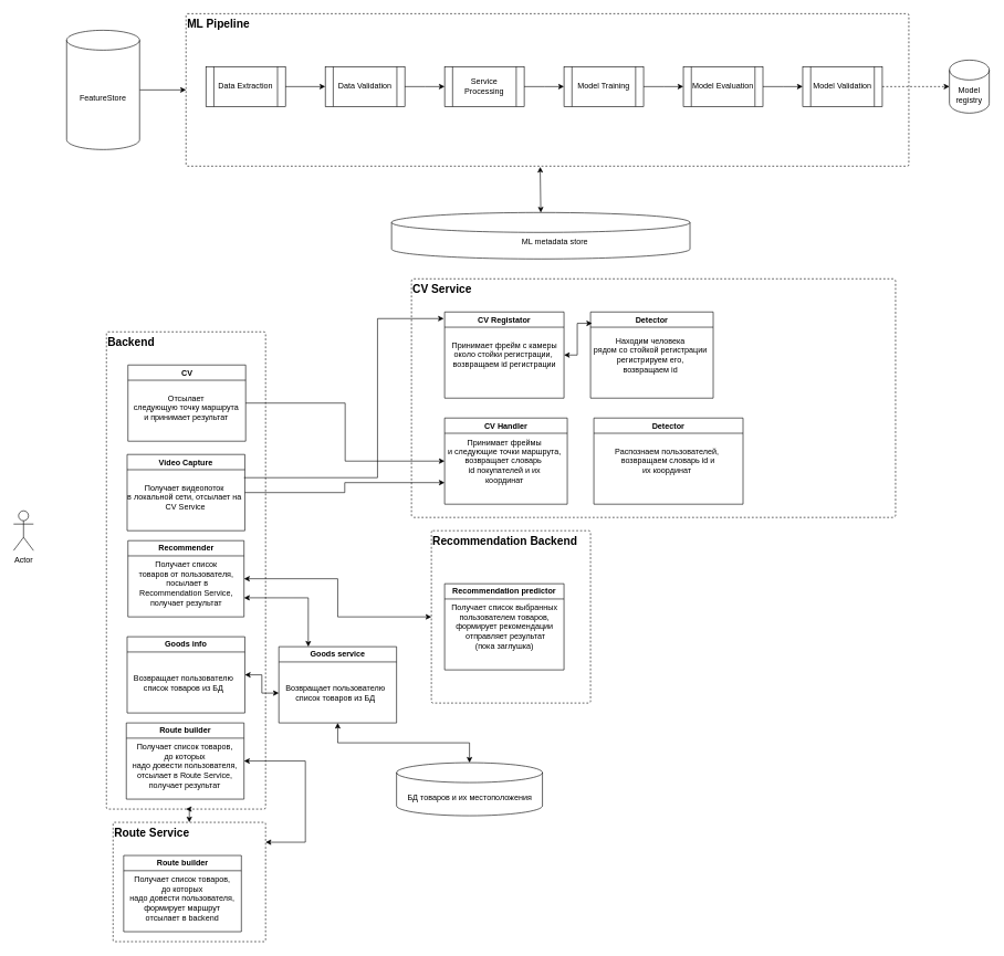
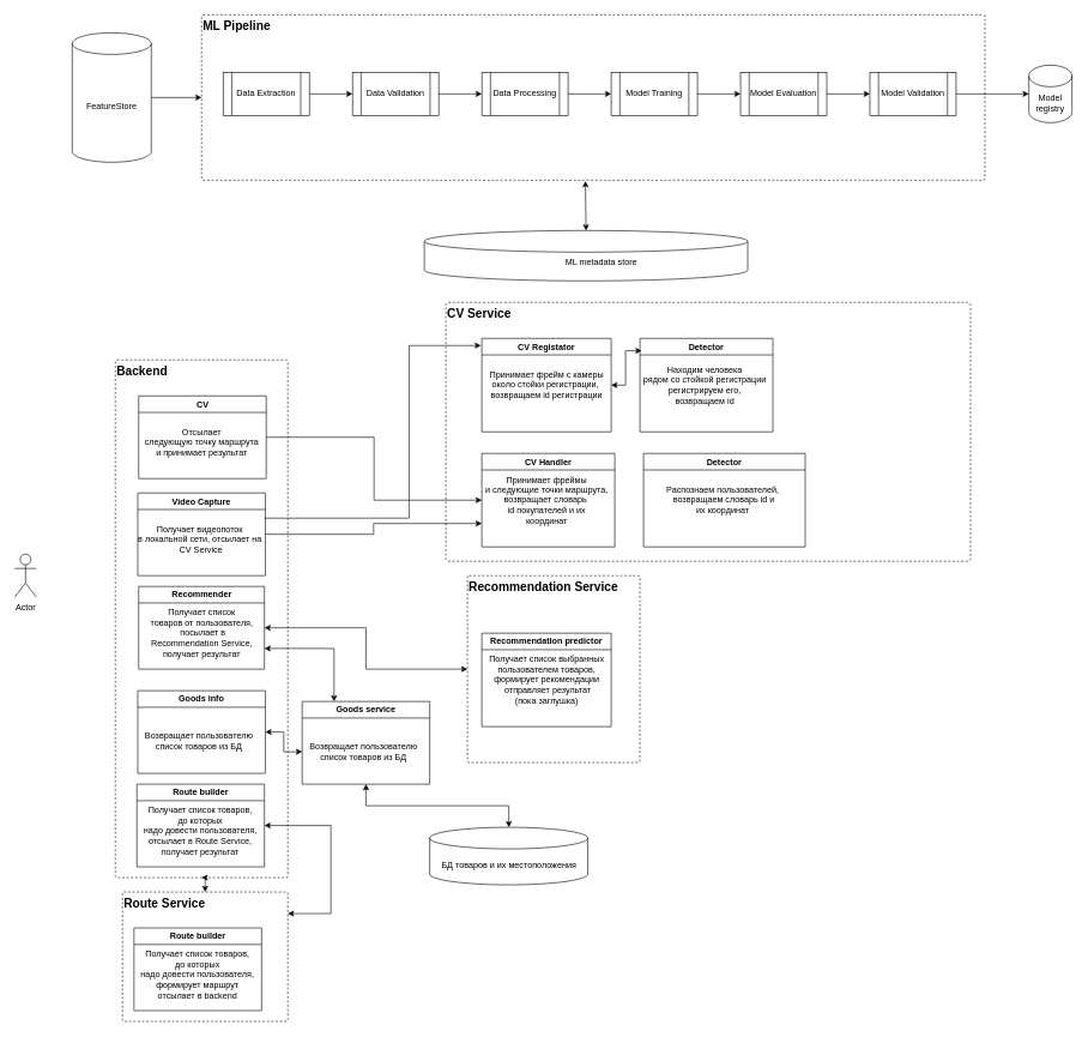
  <mxCell id="0" />
  <mxCell id="1" parent="0" />
  <mxCell id="2" value="&lt;span style=&quot;font-size: 17px;&quot;&gt;&lt;b&gt;Backend&lt;/b&gt;&lt;/span&gt;" style="rounded=1;whiteSpace=wrap;html=1;shadow=0;arcSize=1;fillColor=none;dashed=1;align=left;verticalAlign=top;" vertex="1" parent="1"><mxGeometry x="160" y="500" width="240" height="720" as="geometry" /></mxCell>
  <mxCell id="3" value="&lt;span style=&quot;font-size: 17px;&quot;&gt;&lt;b&gt;CV Service&lt;/b&gt;&lt;/span&gt;" style="rounded=1;whiteSpace=wrap;html=1;shadow=0;arcSize=1;fillColor=none;dashed=1;align=left;verticalAlign=top;" vertex="1" parent="1"><mxGeometry x="620" y="420" width="730" height="360" as="geometry" /></mxCell>
  <mxCell id="4" value="Data Extraction" style="shape=process;whiteSpace=wrap;html=1;backgroundOutline=1;" vertex="1" parent="1"><mxGeometry x="310" y="100" width="120" height="60" as="geometry" /></mxCell>
  <mxCell id="5" value="&lt;span style=&quot;font-size: 17px;&quot;&gt;&lt;b&gt;ML Pipeline&lt;/b&gt;&lt;/span&gt;" style="rounded=1;whiteSpace=wrap;html=1;shadow=0;arcSize=1;fillColor=none;dashed=1;align=left;verticalAlign=top;" vertex="1" parent="1"><mxGeometry x="280" y="20" width="1090" height="230" as="geometry" /></mxCell>
  <mxCell id="6" value="" style="edgeStyle=orthogonalEdgeStyle;rounded=0;orthogonalLoop=1;jettySize=auto;html=1;startArrow=classic;startFill=1;endArrow=none;endFill=0;" edge="1" parent="1" source="7" target="4"><mxGeometry relative="1" as="geometry" /></mxCell>
  <mxCell id="7" value="Data Validation" style="shape=process;whiteSpace=wrap;html=1;backgroundOutline=1;" vertex="1" parent="1"><mxGeometry x="490" y="100" width="120" height="60" as="geometry" /></mxCell>
  <mxCell id="8" value="" style="edgeStyle=orthogonalEdgeStyle;rounded=0;orthogonalLoop=1;jettySize=auto;html=1;startArrow=classic;startFill=1;endArrow=none;endFill=0;" edge="1" parent="1" source="9"><mxGeometry relative="1" as="geometry"><mxPoint x="610" y="130" as="targetPoint" /></mxGeometry></mxCell>
- <mxCell id="9" value="Service Processing" style="shape=process;whiteSpace=wrap;html=1;backgroundOutline=1;" vertex="1" parent="1"><mxGeometry x="670" y="100" width="120" height="60" as="geometry" /></mxCell>
+ <mxCell id="9" value="Data Processing" style="shape=process;whiteSpace=wrap;html=1;backgroundOutline=1;" vertex="1" parent="1"><mxGeometry x="670" y="100" width="120" height="60" as="geometry" /></mxCell>
  <mxCell id="10" value="" style="edgeStyle=orthogonalEdgeStyle;rounded=0;orthogonalLoop=1;jettySize=auto;html=1;startArrow=classic;startFill=1;endArrow=none;endFill=0;" edge="1" parent="1" source="11"><mxGeometry relative="1" as="geometry"><mxPoint x="790" y="130" as="targetPoint" /></mxGeometry></mxCell>
  <mxCell id="11" value="Model Training" style="shape=process;whiteSpace=wrap;html=1;backgroundOutline=1;" vertex="1" parent="1"><mxGeometry x="850" y="100" width="120" height="60" as="geometry" /></mxCell>
  <mxCell id="12" value="" style="edgeStyle=orthogonalEdgeStyle;rounded=0;orthogonalLoop=1;jettySize=auto;html=1;startArrow=classic;startFill=1;endArrow=none;endFill=0;" edge="1" parent="1" source="13"><mxGeometry relative="1" as="geometry"><mxPoint x="970" y="130" as="targetPoint" /></mxGeometry></mxCell>
  <mxCell id="13" value="Model Evaluation" style="shape=process;whiteSpace=wrap;html=1;backgroundOutline=1;" vertex="1" parent="1"><mxGeometry x="1030" y="100" width="120" height="60" as="geometry" /></mxCell>
  <mxCell id="14" value="" style="edgeStyle=orthogonalEdgeStyle;rounded=0;orthogonalLoop=1;jettySize=auto;html=1;startArrow=classic;startFill=1;endArrow=none;endFill=0;" edge="1" parent="1" source="15"><mxGeometry relative="1" as="geometry"><mxPoint x="1150" y="130" as="targetPoint" /></mxGeometry></mxCell>
  <mxCell id="15" value="Model Validation" style="shape=process;whiteSpace=wrap;html=1;backgroundOutline=1;" vertex="1" parent="1"><mxGeometry x="1210" y="100" width="120" height="60" as="geometry" /></mxCell>
  <mxCell id="16" value="" style="edgeStyle=orthogonalEdgeStyle;rounded=0;orthogonalLoop=1;jettySize=auto;html=1;startArrow=none;startFill=0;endArrow=classic;endFill=1;" edge="1" parent="1" source="17" target="5"><mxGeometry relative="1" as="geometry" /></mxCell>
  <mxCell id="17" value="FeatureStore" style="shape=cylinder3;whiteSpace=wrap;html=1;boundedLbl=1;backgroundOutline=1;size=15;" vertex="1" parent="1"><mxGeometry x="100" y="45" width="110" height="180" as="geometry" /></mxCell>
  <mxCell id="18" style="edgeStyle=orthogonalEdgeStyle;rounded=0;orthogonalLoop=1;jettySize=auto;html=1;entryX=0;entryY=0.5;entryDx=0;entryDy=0;" edge="1" parent="1" source="19" target="21"><mxGeometry relative="1" as="geometry" /></mxCell>
  <mxCell id="19" value="CV" style="swimlane;whiteSpace=wrap;html=1;" vertex="1" parent="1"><mxGeometry x="192.5" y="550" width="177.5" height="115" as="geometry" /></mxCell>
  <mxCell id="20" value="Отсылает &lt;br&gt;следующую точку маршрута&lt;br&gt;и принимает результат" style="text;html=1;align=center;verticalAlign=middle;resizable=0;points=[];autosize=1;strokeColor=none;fillColor=none;" vertex="1" parent="19"><mxGeometry x="-2.5" y="35" width="180" height="60" as="geometry" /></mxCell>
  <mxCell id="21" value="CV Handler" style="swimlane;whiteSpace=wrap;html=1;" vertex="1" parent="1"><mxGeometry x="670" y="630" width="185" height="130" as="geometry" /></mxCell>
  <mxCell id="22" value="Принимает фреймы &lt;br&gt;и следующие точки маршрута,&lt;br&gt;возвращает словарь&amp;nbsp;&lt;br&gt;id покупателей и их&lt;br&gt;координат" style="text;html=1;align=center;verticalAlign=middle;resizable=0;points=[];autosize=1;strokeColor=none;fillColor=none;" vertex="1" parent="21"><mxGeometry x="-5" y="20" width="190" height="90" as="geometry" /></mxCell>
  <mxCell id="23" value="Detector" style="swimlane;whiteSpace=wrap;html=1;" vertex="1" parent="1"><mxGeometry x="895" y="630" width="225" height="130" as="geometry" /></mxCell>
  <mxCell id="24" value="Распознаем пользователей,&lt;br&gt;&amp;nbsp;возвращаем словарь id и &lt;br&gt;их координат" style="text;html=1;align=center;verticalAlign=middle;resizable=0;points=[];autosize=1;strokeColor=none;fillColor=none;" vertex="1" parent="23"><mxGeometry x="20" y="35" width="180" height="60" as="geometry" /></mxCell>
  <mxCell id="25" value="" style="shape=cylinder3;whiteSpace=wrap;html=1;boundedLbl=1;backgroundOutline=1;size=15;" vertex="1" parent="1"><mxGeometry x="590" y="320" width="450" height="70" as="geometry" /></mxCell>
  <mxCell id="26" value="ML metadata store" style="text;html=1;strokeColor=none;fillColor=none;align=center;verticalAlign=middle;whiteSpace=wrap;rounded=0;" vertex="1" parent="1"><mxGeometry x="750" y="350" width="173" height="30" as="geometry" /></mxCell>
  <mxCell id="27" value="" style="endArrow=classic;startArrow=classic;html=1;rounded=0;exitX=0.5;exitY=0;exitDx=0;exitDy=0;exitPerimeter=0;entryX=0.49;entryY=1.005;entryDx=0;entryDy=0;entryPerimeter=0;" edge="1" parent="1" source="25" target="5"><mxGeometry width="50" height="50" relative="1" as="geometry"><mxPoint x="720" y="240" as="sourcePoint" /><mxPoint x="770" y="190" as="targetPoint" /></mxGeometry></mxCell>
  <mxCell id="28" value="Model registry" style="shape=cylinder3;whiteSpace=wrap;html=1;boundedLbl=1;backgroundOutline=1;size=15;" vertex="1" parent="1"><mxGeometry x="1431.25" y="90" width="60" height="80" as="geometry" /></mxCell>
- <mxCell id="29" style="edgeStyle=orthogonalEdgeStyle;rounded=0;orthogonalLoop=1;jettySize=auto;html=1;entryX=0;entryY=0.5;entryDx=0;entryDy=0;entryPerimeter=0;dashed=1;" edge="1" parent="1" source="15" target="28"><mxGeometry relative="1" as="geometry" /></mxCell>
- <mxCell id="30" value="&lt;span style=&quot;font-size: 17px;&quot;&gt;&lt;b&gt;Recommendation Backend&lt;/b&gt;&lt;/span&gt;" style="rounded=1;whiteSpace=wrap;html=1;shadow=0;arcSize=1;fillColor=none;dashed=1;align=left;verticalAlign=top;" vertex="1" parent="1"><mxGeometry x="650" y="800" width="240" height="260" as="geometry" /></mxCell>
+ <mxCell id="29" style="edgeStyle=orthogonalEdgeStyle;rounded=0;orthogonalLoop=1;jettySize=auto;html=1;entryX=0;entryY=0.5;entryDx=0;entryDy=0;entryPerimeter=0;" edge="1" parent="1" source="15" target="28"><mxGeometry relative="1" as="geometry" /></mxCell>
+ <mxCell id="30" value="&lt;span style=&quot;font-size: 17px;&quot;&gt;&lt;b&gt;Recommendation Service&lt;/b&gt;&lt;/span&gt;" style="rounded=1;whiteSpace=wrap;html=1;shadow=0;arcSize=1;fillColor=none;dashed=1;align=left;verticalAlign=top;" vertex="1" parent="1"><mxGeometry x="650" y="800" width="240" height="260" as="geometry" /></mxCell>
  <mxCell id="31" value="Recommendation predictor" style="swimlane;whiteSpace=wrap;html=1;" vertex="1" parent="1"><mxGeometry x="670" y="880" width="180" height="130" as="geometry" /></mxCell>
  <mxCell id="32" value="Получает список выбранных&lt;br&gt;пользователем товаров, &lt;br&gt;формирует рекомендации&lt;br&gt;&amp;nbsp;отправляет результат&lt;br&gt;(пока заглушка)" style="text;html=1;align=center;verticalAlign=middle;resizable=0;points=[];autosize=1;strokeColor=none;fillColor=none;" vertex="1" parent="31"><mxGeometry y="20" width="180" height="90" as="geometry" /></mxCell>
  <mxCell id="33" value="БД товаров и их местоположения" style="shape=cylinder3;whiteSpace=wrap;html=1;boundedLbl=1;backgroundOutline=1;size=15;" vertex="1" parent="1"><mxGeometry x="597.5" y="1150" width="220" height="80" as="geometry" /></mxCell>
  <mxCell id="34" style="edgeStyle=orthogonalEdgeStyle;rounded=0;orthogonalLoop=1;jettySize=auto;html=1;startArrow=classic;startFill=1;" edge="1" parent="1" source="36" target="30"><mxGeometry relative="1" as="geometry" /></mxCell>
  <mxCell id="35" style="edgeStyle=orthogonalEdgeStyle;rounded=0;orthogonalLoop=1;jettySize=auto;html=1;exitX=1;exitY=0.75;exitDx=0;exitDy=0;entryX=0.25;entryY=0;entryDx=0;entryDy=0;startArrow=classic;startFill=1;" edge="1" parent="1" source="36" target="52"><mxGeometry relative="1" as="geometry" /></mxCell>
  <mxCell id="36" value="Recommender" style="swimlane;whiteSpace=wrap;html=1;" vertex="1" parent="1"><mxGeometry x="192.5" y="815" width="175" height="115" as="geometry" /></mxCell>
  <mxCell id="37" value="Получает список &lt;br&gt;товаров от пользователя,&lt;br&gt;&amp;nbsp;посылает в &lt;br&gt;Recommendation Service, &lt;br&gt;получает результат" style="text;html=1;align=center;verticalAlign=middle;resizable=0;points=[];autosize=1;strokeColor=none;fillColor=none;" vertex="1" parent="36"><mxGeometry x="2.5" y="20" width="170" height="90" as="geometry" /></mxCell>
  <mxCell id="38" style="edgeStyle=orthogonalEdgeStyle;rounded=0;orthogonalLoop=1;jettySize=auto;html=1;entryX=0;entryY=0.75;entryDx=0;entryDy=0;" edge="1" parent="1" source="40" target="21"><mxGeometry relative="1" as="geometry" /></mxCell>
  <mxCell id="39" style="edgeStyle=orthogonalEdgeStyle;rounded=0;orthogonalLoop=1;jettySize=auto;html=1;entryX=0;entryY=0.25;entryDx=0;entryDy=0;" edge="1" parent="1"><mxGeometry relative="1" as="geometry"><mxPoint x="367.5" y="720.019" as="sourcePoint" /><mxPoint x="668.75" y="479.99" as="targetPoint" /><Array as="points"><mxPoint x="568.75" y="720.49" /><mxPoint x="568.75" y="480.49" /></Array></mxGeometry></mxCell>
  <mxCell id="40" value="Video Capture" style="swimlane;whiteSpace=wrap;html=1;" vertex="1" parent="1"><mxGeometry x="191.25" y="685" width="177.5" height="115" as="geometry" /></mxCell>
  <mxCell id="41" value="Получает видеопоток&amp;nbsp;&lt;br&gt;в локальной сети, отсылает на&amp;nbsp;&lt;br&gt;CV Service" style="text;html=1;align=center;verticalAlign=middle;resizable=0;points=[];autosize=1;strokeColor=none;fillColor=none;" vertex="1" parent="40"><mxGeometry x="-12.5" y="35" width="200" height="60" as="geometry" /></mxCell>
  <mxCell id="42" value="Route builder" style="swimlane;whiteSpace=wrap;html=1;" vertex="1" parent="1"><mxGeometry x="190" y="1090" width="177.5" height="115" as="geometry" /></mxCell>
  <mxCell id="43" value="Получает список товаров,&lt;br&gt;до которых&lt;br&gt;надо довести пользователя,&lt;br&gt;отсылает в Route Service,&lt;br&gt;получает результат" style="text;html=1;align=center;verticalAlign=middle;resizable=0;points=[];autosize=1;strokeColor=none;fillColor=none;" vertex="1" parent="42"><mxGeometry x="-2.5" y="20" width="180" height="90" as="geometry" /></mxCell>
  <mxCell id="44" value="Actor" style="shape=umlActor;verticalLabelPosition=bottom;verticalAlign=top;html=1;outlineConnect=0;" vertex="1" parent="1"><mxGeometry x="20" y="770" width="30" height="60" as="geometry" /></mxCell>
  <mxCell id="45" value="&lt;span style=&quot;font-size: 17px;&quot;&gt;&lt;b&gt;Route Service&lt;/b&gt;&lt;/span&gt;" style="rounded=1;whiteSpace=wrap;html=1;shadow=0;arcSize=1;fillColor=none;dashed=1;align=left;verticalAlign=top;" vertex="1" parent="1"><mxGeometry x="170" y="1240" width="230" height="180" as="geometry" /></mxCell>
  <mxCell id="46" value="Route builder" style="swimlane;whiteSpace=wrap;html=1;" vertex="1" parent="1"><mxGeometry x="186" y="1290" width="177.5" height="115" as="geometry" /></mxCell>
  <mxCell id="47" value="Получает список товаров,&lt;br&gt;до которых&lt;br&gt;надо довести пользователя,&lt;br&gt;формирует маршрут&lt;br&gt;отсылает в backend" style="text;html=1;align=center;verticalAlign=middle;resizable=0;points=[];autosize=1;strokeColor=none;fillColor=none;" vertex="1" parent="46"><mxGeometry x="-2.5" y="20" width="180" height="90" as="geometry" /></mxCell>
  <mxCell id="48" style="edgeStyle=orthogonalEdgeStyle;rounded=0;orthogonalLoop=1;jettySize=auto;html=1;startArrow=classic;startFill=1;" edge="1" parent="1" source="42"><mxGeometry relative="1" as="geometry"><mxPoint x="400" y="1270" as="targetPoint" /><Array as="points"><mxPoint x="460" y="1147" /><mxPoint x="460" y="1270" /><mxPoint x="400" y="1270" /></Array></mxGeometry></mxCell>
  <mxCell id="49" style="edgeStyle=orthogonalEdgeStyle;rounded=0;orthogonalLoop=1;jettySize=auto;html=1;startArrow=classic;startFill=1;" edge="1" parent="1" source="50" target="53"><mxGeometry relative="1" as="geometry" /></mxCell>
  <mxCell id="50" value="Goods info" style="swimlane;whiteSpace=wrap;html=1;" vertex="1" parent="1"><mxGeometry x="191.25" y="960" width="177.5" height="115" as="geometry" /></mxCell>
  <mxCell id="51" value="Возвращает пользователю&lt;br&gt;список товаров из БД" style="text;html=1;align=center;verticalAlign=middle;resizable=0;points=[];autosize=1;strokeColor=none;fillColor=none;" vertex="1" parent="50"><mxGeometry y="50" width="170" height="40" as="geometry" /></mxCell>
  <mxCell id="52" value="Goods service" style="swimlane;whiteSpace=wrap;html=1;" vertex="1" parent="1"><mxGeometry x="420" y="975" width="177.5" height="115" as="geometry" /></mxCell>
  <mxCell id="53" value="Возвращает пользователю&lt;br&gt;список товаров из БД" style="text;html=1;align=center;verticalAlign=middle;resizable=0;points=[];autosize=1;strokeColor=none;fillColor=none;" vertex="1" parent="52"><mxGeometry y="50" width="170" height="40" as="geometry" /></mxCell>
  <mxCell id="54" style="edgeStyle=orthogonalEdgeStyle;rounded=0;orthogonalLoop=1;jettySize=auto;html=1;entryX=0.5;entryY=0;entryDx=0;entryDy=0;entryPerimeter=0;startArrow=classic;startFill=1;" edge="1" parent="1" source="52" target="33"><mxGeometry relative="1" as="geometry" /></mxCell>
  <mxCell id="55" style="edgeStyle=orthogonalEdgeStyle;rounded=0;orthogonalLoop=1;jettySize=auto;html=1;startArrow=classic;startFill=1;" edge="1" parent="1" source="45" target="2"><mxGeometry relative="1" as="geometry" /></mxCell>
  <mxCell id="56" value="CV Registator" style="swimlane;whiteSpace=wrap;html=1;" vertex="1" parent="1"><mxGeometry x="670" y="470" width="180" height="130" as="geometry" /></mxCell>
  <mxCell id="57" value="Принимает фрейм с камеры&lt;br&gt;около стойки регистрации,&amp;nbsp;&lt;br&gt;возвращаем id регистрации" style="text;html=1;align=center;verticalAlign=middle;resizable=0;points=[];autosize=1;strokeColor=none;fillColor=none;" vertex="1" parent="56"><mxGeometry y="35" width="180" height="60" as="geometry" /></mxCell>
  <mxCell id="58" value="Detector" style="swimlane;whiteSpace=wrap;html=1;" vertex="1" parent="1"><mxGeometry x="890" y="470" width="185" height="130" as="geometry" /></mxCell>
  <mxCell id="59" value="Находим человека &lt;br&gt;рядом со стойкой регистрации&lt;br&gt;регистрируем его, &lt;br&gt;возвращаем id" style="text;html=1;align=center;verticalAlign=middle;resizable=0;points=[];autosize=1;strokeColor=none;fillColor=none;" vertex="1" parent="58"><mxGeometry x="-5" y="30" width="190" height="70" as="geometry" /></mxCell>
  <mxCell id="60" style="edgeStyle=orthogonalEdgeStyle;rounded=0;orthogonalLoop=1;jettySize=auto;html=1;entryX=0.013;entryY=0.132;entryDx=0;entryDy=0;entryPerimeter=0;startArrow=classic;startFill=1;" edge="1" parent="1" source="56" target="58"><mxGeometry relative="1" as="geometry"><Array as="points"><mxPoint x="870" y="535" /><mxPoint x="870" y="487" /></Array></mxGeometry></mxCell>
